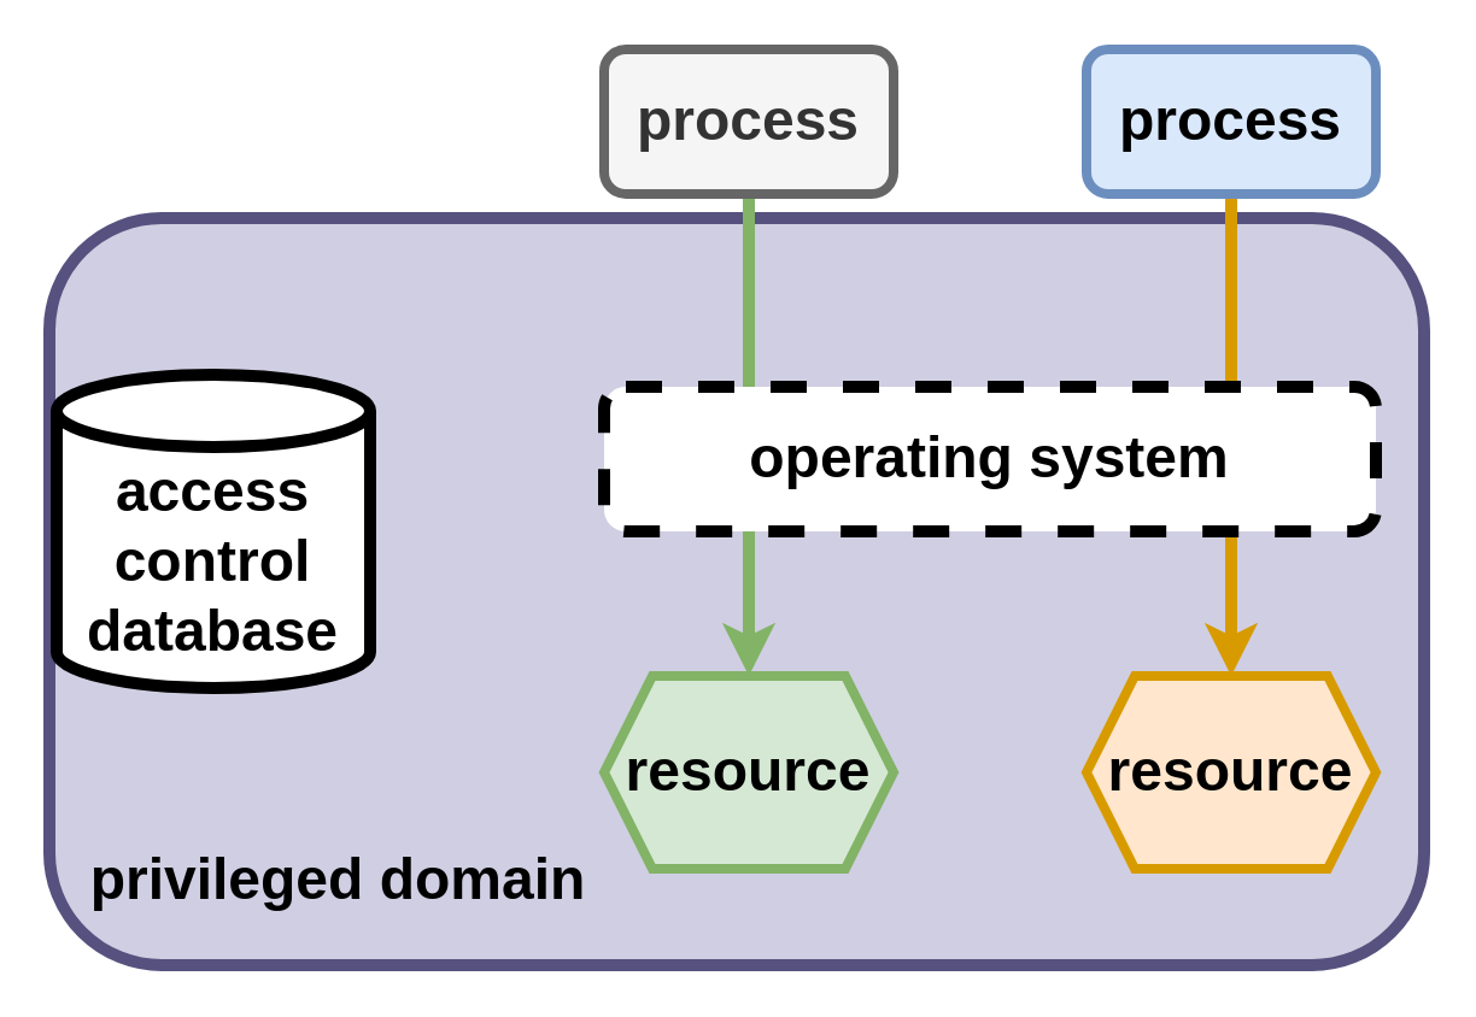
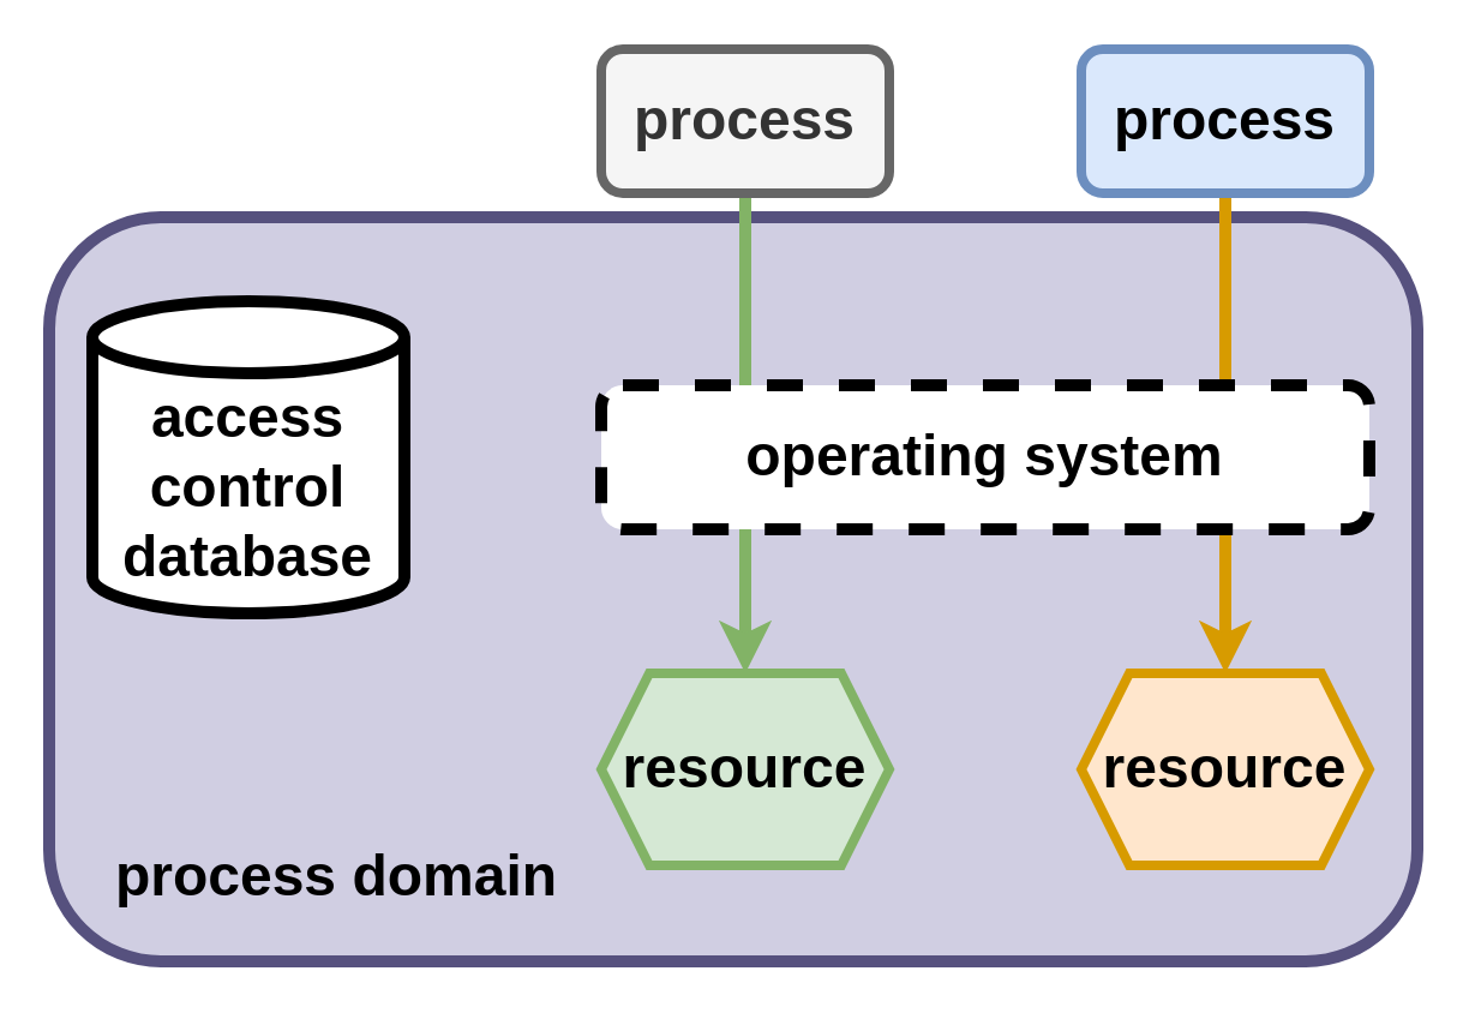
  <mxCell id="0" />
  <mxCell id="1" parent="0" />
  <mxCell id="2" value="" style="rounded=1;whiteSpace=wrap;html=1;strokeWidth=5;fontSize=24;fillColor=#d0cee2;strokeColor=#56517e;" vertex="1" parent="1"><mxGeometry x="20" y="90" width="570" height="310" as="geometry" /></mxCell>
- <mxCell id="3" value="&lt;font style=&quot;font-size: 24px;&quot;&gt;access control&lt;br&gt;database&lt;br&gt;&lt;/font&gt;" style="shape=cylinder3;whiteSpace=wrap;html=1;boundedLbl=1;backgroundOutline=1;size=15;fontStyle=1;strokeWidth=5;" vertex="1" parent="1"><mxGeometry x="23" y="155" width="130" height="130" as="geometry" /></mxCell>
+ <mxCell id="3" value="&lt;font style=&quot;font-size: 24px;&quot;&gt;access control&lt;br&gt;database&lt;br&gt;&lt;/font&gt;" style="shape=cylinder3;whiteSpace=wrap;html=1;boundedLbl=1;backgroundOutline=1;size=15;fontStyle=1;strokeWidth=5;" vertex="1" parent="1"><mxGeometry x="38" y="125" width="130" height="130" as="geometry" /></mxCell>
  <mxCell id="4" style="rounded=0;orthogonalLoop=1;jettySize=auto;html=1;fontSize=24;strokeWidth=5;fillColor=#d5e8d4;strokeColor=#82b366;" edge="1" parent="1" source="5" target="8"><mxGeometry relative="1" as="geometry" /></mxCell>
  <mxCell id="5" value="&lt;b&gt;&lt;font style=&quot;font-size: 24px;&quot;&gt;process&lt;br&gt;&lt;/font&gt;&lt;/b&gt;" style="rounded=1;whiteSpace=wrap;html=1;strokeWidth=4;fillColor=#f5f5f5;fontColor=#333333;strokeColor=#666666;" vertex="1" parent="1"><mxGeometry x="250" width="120" height="60" as="geometry" y="20" /></mxCell>
  <mxCell id="6" style="edgeStyle=none;rounded=0;orthogonalLoop=1;jettySize=auto;html=1;entryX=0.5;entryY=0;entryDx=0;entryDy=0;strokeWidth=5;fontSize=24;fillColor=#ffe6cc;strokeColor=#d79b00;" edge="1" parent="1" source="7" target="9"><mxGeometry relative="1" as="geometry" /></mxCell>
  <mxCell id="7" value="&lt;b&gt;&lt;font style=&quot;font-size: 24px;&quot;&gt;process&lt;br&gt;&lt;/font&gt;&lt;/b&gt;" style="rounded=1;whiteSpace=wrap;html=1;strokeWidth=4;fillColor=#dae8fc;strokeColor=#6c8ebf;" vertex="1" parent="1"><mxGeometry x="450" width="120" height="60" as="geometry" y="20" /></mxCell>
  <mxCell id="8" value="&lt;b&gt;resource&lt;/b&gt;" style="shape=hexagon;perimeter=hexagonPerimeter2;whiteSpace=wrap;html=1;fixedSize=1;strokeWidth=4;fontSize=24;fillColor=#d5e8d4;strokeColor=#82b366;" vertex="1" parent="1"><mxGeometry x="250" y="280" width="120" height="80" as="geometry" /></mxCell>
  <mxCell id="9" value="&lt;b&gt;resource&lt;/b&gt;" style="shape=hexagon;perimeter=hexagonPerimeter2;whiteSpace=wrap;html=1;fixedSize=1;strokeWidth=4;fontSize=24;fillColor=#ffe6cc;strokeColor=#d79b00;" vertex="1" parent="1"><mxGeometry x="450" y="280" width="120" height="80" as="geometry" /></mxCell>
  <mxCell id="10" value="&lt;b&gt;operating system&lt;br&gt;&lt;/b&gt;" style="rounded=1;whiteSpace=wrap;html=1;strokeWidth=5;fontSize=24;dashed=1;" vertex="1" parent="1"><mxGeometry x="250" y="160" width="320" height="60" as="geometry" /></mxCell>
- <mxCell id="11" value="privileged domain" style="text;html=1;strokeColor=none;fillColor=none;align=center;verticalAlign=middle;whiteSpace=wrap;rounded=0;strokeWidth=5;fontSize=24;fontStyle=1" vertex="1" parent="1"><mxGeometry x="30" y="350" width="220" height="30" as="geometry" /></mxCell>
+ <mxCell id="11" value="process domain" style="text;html=1;strokeColor=none;fillColor=none;align=center;verticalAlign=middle;whiteSpace=wrap;rounded=0;strokeWidth=5;fontSize=24;fontStyle=1" vertex="1" parent="1"><mxGeometry x="30" y="350" width="220" height="30" as="geometry" /></mxCell>
